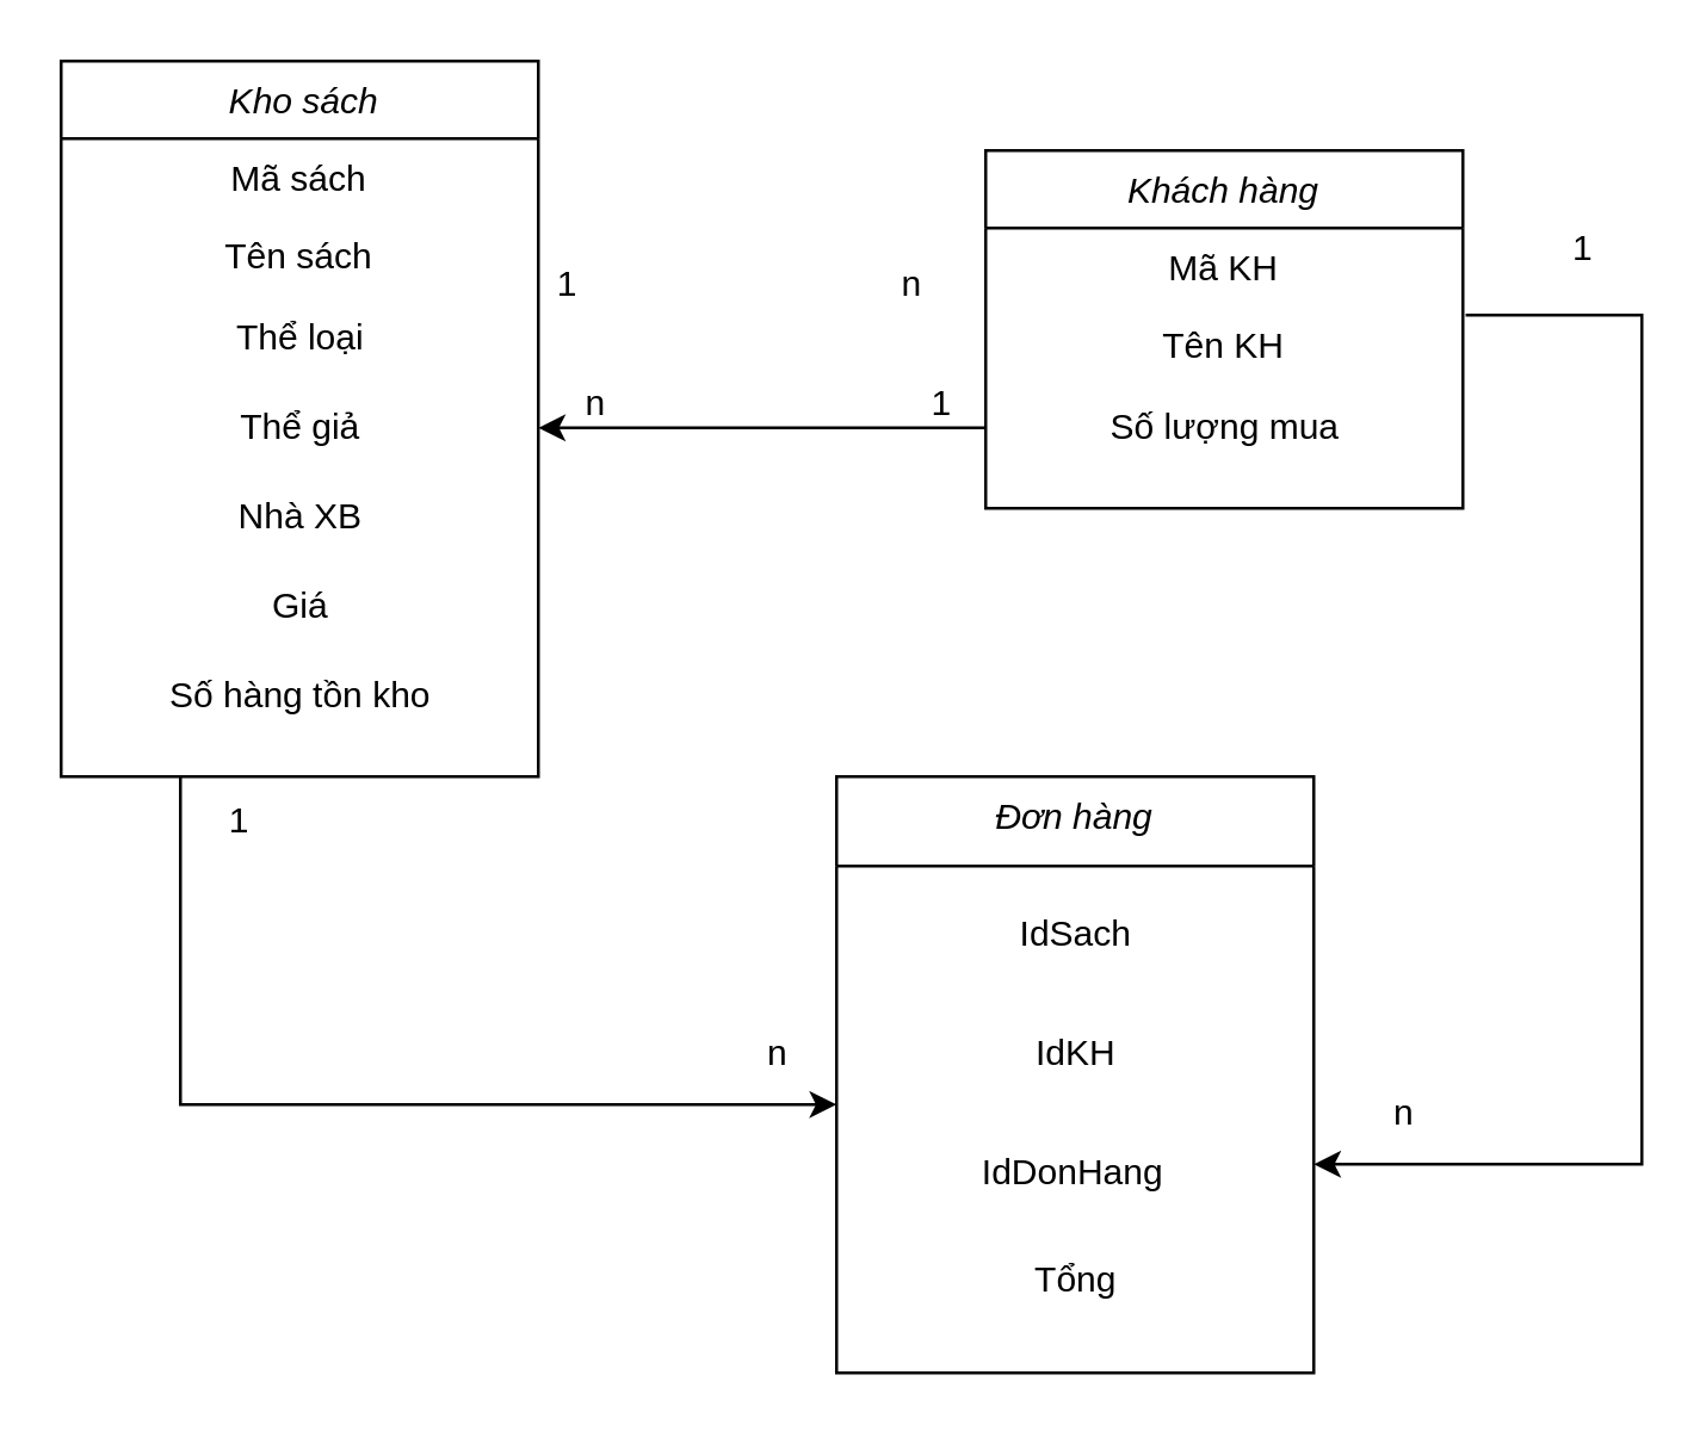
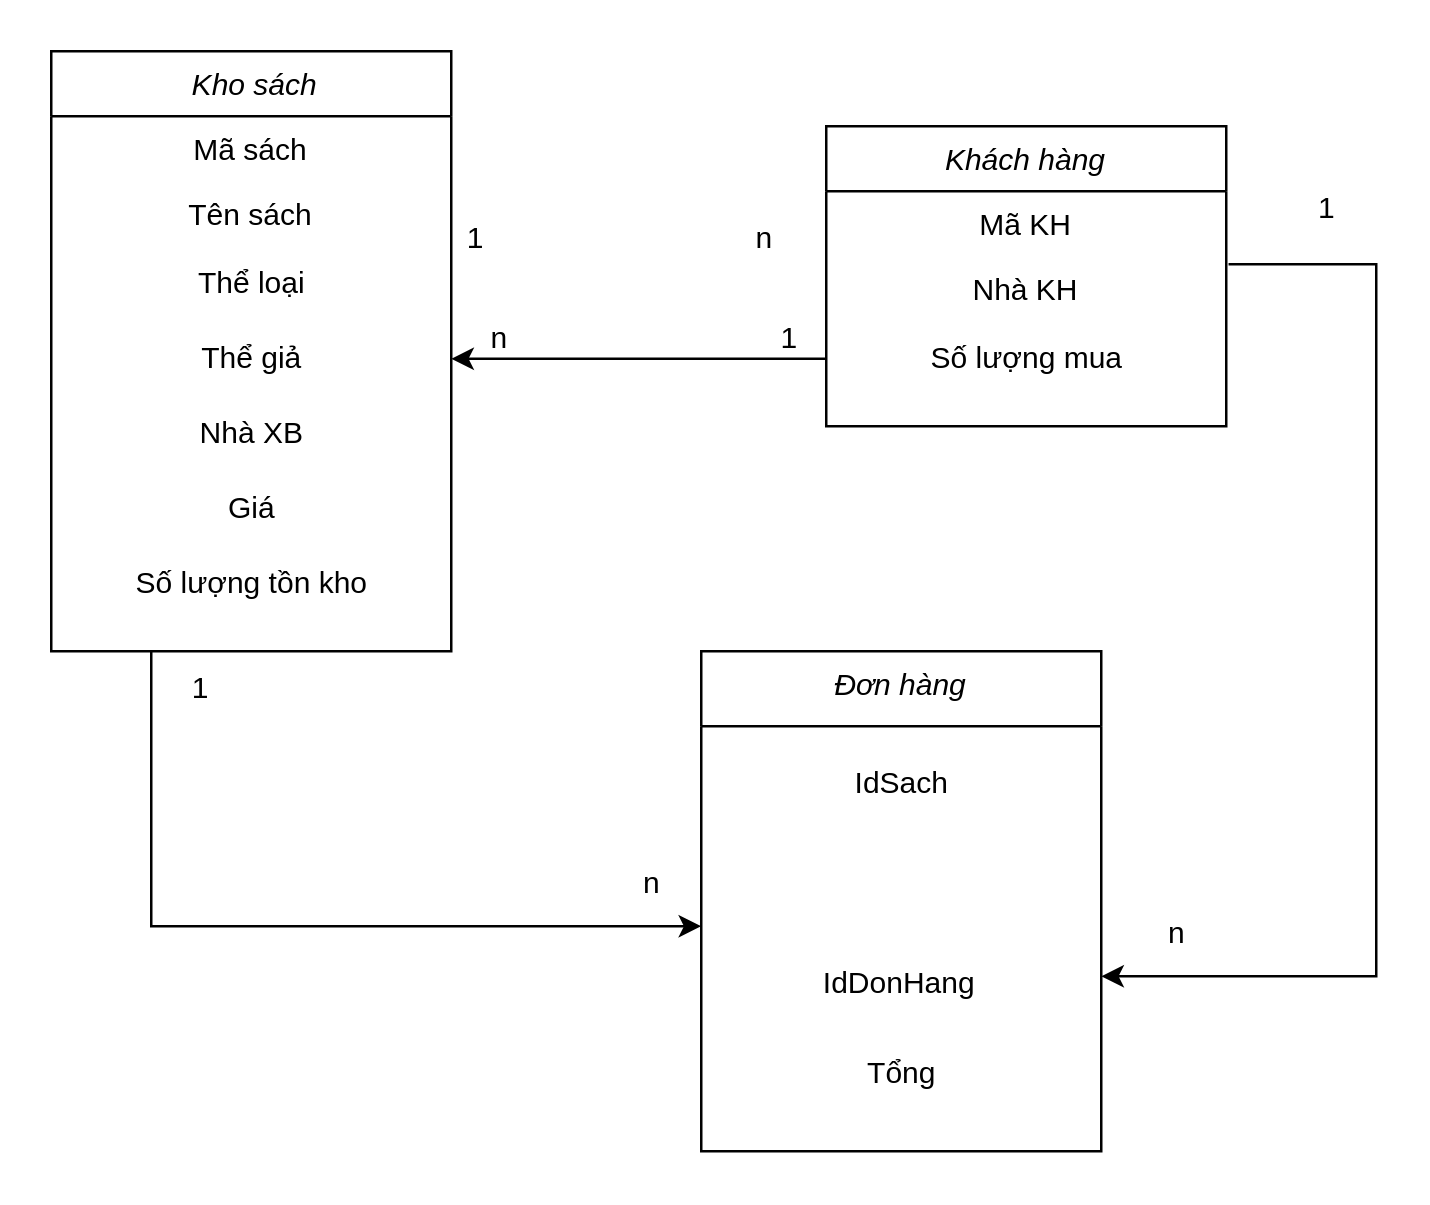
  <mxCell id="0" />
  <mxCell id="1" parent="0" />
  <mxCell id="2" style="edgeStyle=orthogonalEdgeStyle;rounded=0;orthogonalLoop=1;jettySize=auto;html=1;" edge="1" parent="1" source="3"><mxGeometry relative="1" as="geometry"><mxPoint x="280" y="370" as="targetPoint" /><Array as="points"><mxPoint x="60" y="370" /></Array></mxGeometry></mxCell>
  <mxCell id="3" value=" Kho sách" style="swimlane;fontStyle=2;align=center;verticalAlign=top;childLayout=stackLayout;horizontal=1;startSize=26;horizontalStack=0;resizeParent=1;resizeLast=0;collapsible=1;marginBottom=0;rounded=0;shadow=0;strokeWidth=1;" parent="1" vertex="1"><mxGeometry x="20" y="20" width="160" height="240" as="geometry"><mxRectangle x="220" y="120" width="160" height="26" as="alternateBounds" /></mxGeometry></mxCell>
  <mxCell id="4" value="Mã sách" style="text;align=center;verticalAlign=top;spacingLeft=4;spacingRight=4;overflow=hidden;rotatable=0;points=[[0,0.5],[1,0.5]];portConstraint=eastwest;" parent="3" vertex="1"><mxGeometry y="26" width="160" height="26" as="geometry" /></mxCell>
  <mxCell id="5" value="Tên sách" style="text;align=center;verticalAlign=top;spacingLeft=4;spacingRight=4;overflow=hidden;rotatable=0;points=[[0,0.5],[1,0.5]];portConstraint=eastwest;rounded=0;shadow=0;html=0;" parent="3" vertex="1"><mxGeometry y="52" width="160" height="26" as="geometry" /></mxCell>
  <mxCell id="6" value="Thể loại" style="text;html=1;align=center;verticalAlign=middle;resizable=0;points=[];autosize=1;strokeColor=none;fillColor=none;" vertex="1" parent="3"><mxGeometry y="78" width="160" height="30" as="geometry" /></mxCell>
  <mxCell id="7" value="Thể giả" style="text;html=1;align=center;verticalAlign=middle;resizable=0;points=[];autosize=1;strokeColor=none;fillColor=none;" vertex="1" parent="3"><mxGeometry y="108" width="160" height="30" as="geometry" /></mxCell>
  <mxCell id="8" value="Nhà XB&lt;br&gt;" style="text;html=1;align=center;verticalAlign=middle;resizable=0;points=[];autosize=1;strokeColor=none;fillColor=none;" vertex="1" parent="3"><mxGeometry y="138" width="160" height="30" as="geometry" /></mxCell>
  <mxCell id="9" value="Giá" style="text;html=1;align=center;verticalAlign=middle;resizable=0;points=[];autosize=1;strokeColor=none;fillColor=none;" vertex="1" parent="3"><mxGeometry y="168" width="160" height="30" as="geometry" /></mxCell>
- <mxCell id="10" value="Số hàng tồn kho" style="text;html=1;align=center;verticalAlign=middle;resizable=0;points=[];autosize=1;strokeColor=none;fillColor=none;" vertex="1" parent="3"><mxGeometry y="198" width="160" height="30" as="geometry" /></mxCell>
+ <mxCell id="10" value="Số lượng tồn kho" style="text;html=1;align=center;verticalAlign=middle;resizable=0;points=[];autosize=1;strokeColor=none;fillColor=none;" vertex="1" parent="3"><mxGeometry y="198" width="160" height="30" as="geometry" /></mxCell>
  <mxCell id="11" style="edgeStyle=orthogonalEdgeStyle;rounded=0;orthogonalLoop=1;jettySize=auto;html=1;exitX=1.012;exitY=0.239;exitDx=0;exitDy=0;exitPerimeter=0;" edge="1" parent="1"><mxGeometry relative="1" as="geometry"><mxPoint x="440" y="390" as="targetPoint" /><mxPoint x="490.92" y="105.17" as="sourcePoint" /><Array as="points"><mxPoint x="550" y="105" /><mxPoint x="550" y="390" /></Array></mxGeometry></mxCell>
  <mxCell id="12" value="Khách hàng" style="swimlane;fontStyle=2;align=center;verticalAlign=top;childLayout=stackLayout;horizontal=1;startSize=26;horizontalStack=0;resizeParent=1;resizeLast=0;collapsible=1;marginBottom=0;rounded=0;shadow=0;strokeWidth=1;" vertex="1" parent="1"><mxGeometry x="330" y="50" width="160" height="120" as="geometry"><mxRectangle x="220" y="120" width="160" height="26" as="alternateBounds" /></mxGeometry></mxCell>
  <mxCell id="13" value="Mã KH" style="text;align=center;verticalAlign=top;spacingLeft=4;spacingRight=4;overflow=hidden;rotatable=0;points=[[0,0.5],[1,0.5]];portConstraint=eastwest;" vertex="1" parent="12"><mxGeometry y="26" width="160" height="26" as="geometry" /></mxCell>
- <mxCell id="14" value="Tên KH" style="text;align=center;verticalAlign=top;spacingLeft=4;spacingRight=4;overflow=hidden;rotatable=0;points=[[0,0.5],[1,0.5]];portConstraint=eastwest;rounded=0;shadow=0;html=0;" vertex="1" parent="12"><mxGeometry y="52" width="160" height="26" as="geometry" /></mxCell>
+ <mxCell id="14" value="Nhà KH" style="text;align=center;verticalAlign=top;spacingLeft=4;spacingRight=4;overflow=hidden;rotatable=0;points=[[0,0.5],[1,0.5]];portConstraint=eastwest;rounded=0;shadow=0;html=0;" vertex="1" parent="12"><mxGeometry y="52" width="160" height="26" as="geometry" /></mxCell>
  <mxCell id="15" value="Số lượng mua" style="text;html=1;align=center;verticalAlign=middle;resizable=0;points=[];autosize=1;strokeColor=none;fillColor=none;" vertex="1" parent="12"><mxGeometry y="78" width="160" height="30" as="geometry" /></mxCell>
  <mxCell id="16" value="Đơn hàng" style="swimlane;fontStyle=2;align=center;verticalAlign=top;childLayout=stackLayout;horizontal=1;startSize=30;horizontalStack=0;resizeParent=1;resizeLast=0;collapsible=1;marginBottom=0;rounded=0;shadow=0;strokeWidth=1;" vertex="1" parent="1"><mxGeometry x="280" y="260" width="160" height="200" as="geometry"><mxRectangle x="220" y="120" width="160" height="26" as="alternateBounds" /></mxGeometry></mxCell>
  <mxCell id="17" value="1" style="text;html=1;strokeColor=none;fillColor=none;align=center;verticalAlign=middle;whiteSpace=wrap;rounded=0;" vertex="1" parent="1"><mxGeometry x="160" y="80" width="60" height="30" as="geometry" /></mxCell>
  <mxCell id="18" value="n" style="text;html=1;align=center;verticalAlign=middle;resizable=0;points=[];autosize=1;strokeColor=none;fillColor=none;" vertex="1" parent="1"><mxGeometry x="290" y="80" width="30" height="30" as="geometry" /></mxCell>
  <mxCell id="19" value="" style="endArrow=classic;html=1;rounded=0;" edge="1" parent="1"><mxGeometry width="50" height="50" relative="1" as="geometry"><mxPoint x="330" y="143" as="sourcePoint" /><mxPoint x="180" y="143" as="targetPoint" /><Array as="points" /></mxGeometry></mxCell>
  <mxCell id="20" value="1" style="text;html=1;align=center;verticalAlign=middle;resizable=0;points=[];autosize=1;strokeColor=none;fillColor=none;" vertex="1" parent="1"><mxGeometry x="300" y="120" width="30" height="30" as="geometry" /></mxCell>
  <mxCell id="21" value="n" style="text;html=1;align=center;verticalAlign=middle;resizable=0;points=[];autosize=1;strokeColor=none;fillColor=none;" vertex="1" parent="1"><mxGeometry x="184" y="120" width="30" height="30" as="geometry" /></mxCell>
  <mxCell id="22" value="1" style="text;html=1;strokeColor=none;fillColor=none;align=center;verticalAlign=middle;whiteSpace=wrap;rounded=0;" vertex="1" parent="1"><mxGeometry x="50" y="260" width="60" height="30" as="geometry" /></mxCell>
  <mxCell id="23" value="n" style="text;html=1;align=center;verticalAlign=middle;resizable=0;points=[];autosize=1;strokeColor=none;fillColor=none;" vertex="1" parent="1"><mxGeometry x="245" y="338" width="30" height="30" as="geometry" /></mxCell>
  <mxCell id="24" value="1" style="text;html=1;align=center;verticalAlign=middle;resizable=0;points=[];autosize=1;strokeColor=none;fillColor=none;" vertex="1" parent="1"><mxGeometry x="515" y="68" width="30" height="30" as="geometry" /></mxCell>
  <mxCell id="25" value="n" style="text;html=1;align=center;verticalAlign=middle;resizable=0;points=[];autosize=1;strokeColor=none;fillColor=none;" vertex="1" parent="1"><mxGeometry x="455" y="358" width="30" height="30" as="geometry" /></mxCell>
  <mxCell id="26" value="IdSach" style="text;html=1;align=center;verticalAlign=middle;resizable=0;points=[];autosize=1;strokeColor=none;fillColor=none;" vertex="1" parent="1"><mxGeometry x="330" y="298" width="60" height="30" as="geometry" /></mxCell>
- <mxCell id="27" value="IdKH" style="text;html=1;align=center;verticalAlign=middle;resizable=0;points=[];autosize=1;strokeColor=none;fillColor=none;" vertex="1" parent="1"><mxGeometry x="335" y="338" width="50" height="30" as="geometry" /></mxCell>
  <mxCell id="28" value="Tổng" style="text;html=1;align=center;verticalAlign=middle;resizable=0;points=[];autosize=1;strokeColor=none;fillColor=none;" vertex="1" parent="1"><mxGeometry x="335" y="414" width="50" height="30" as="geometry" /></mxCell>
  <mxCell id="29" value="IdDonHang" style="text;html=1;align=center;verticalAlign=middle;resizable=0;points=[];autosize=1;strokeColor=none;fillColor=none;" vertex="1" parent="1"><mxGeometry x="319" y="378" width="80" height="30" as="geometry" /></mxCell>
